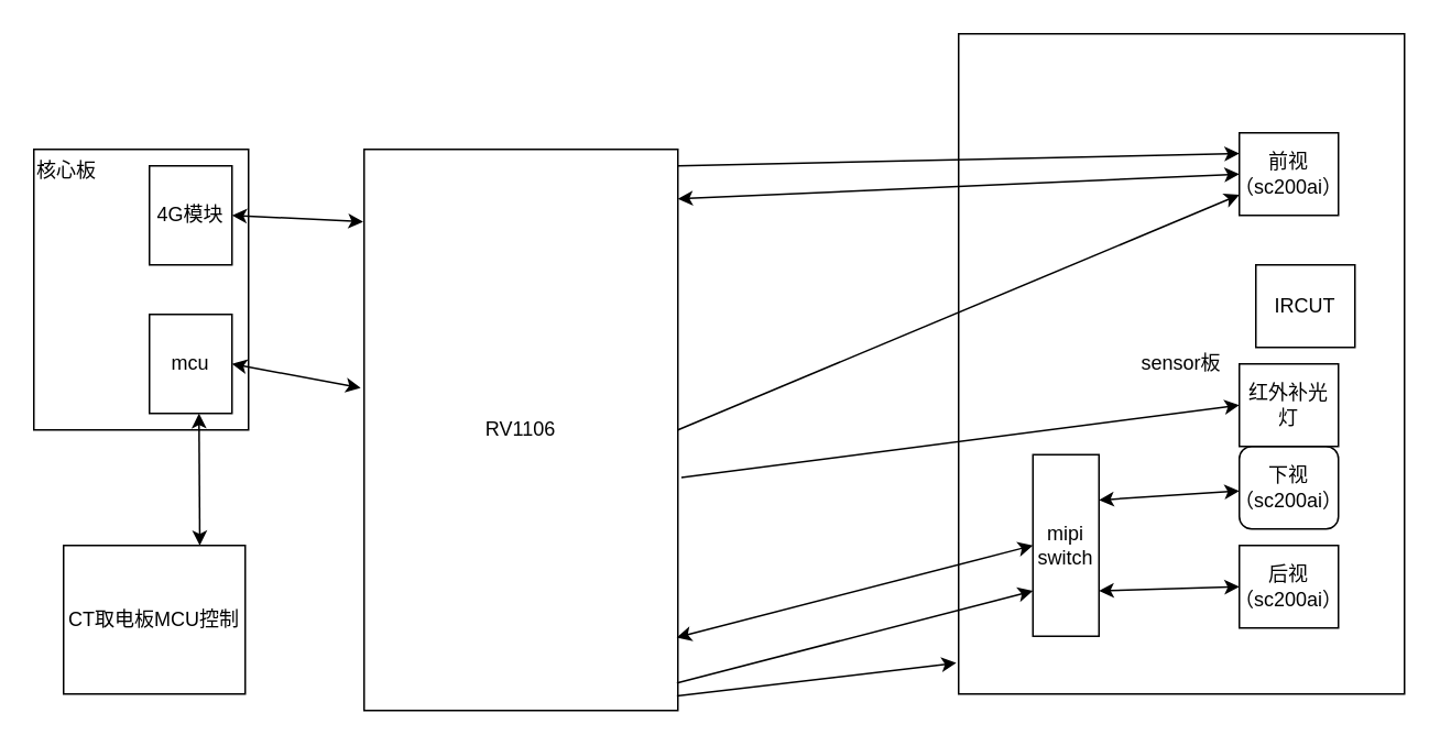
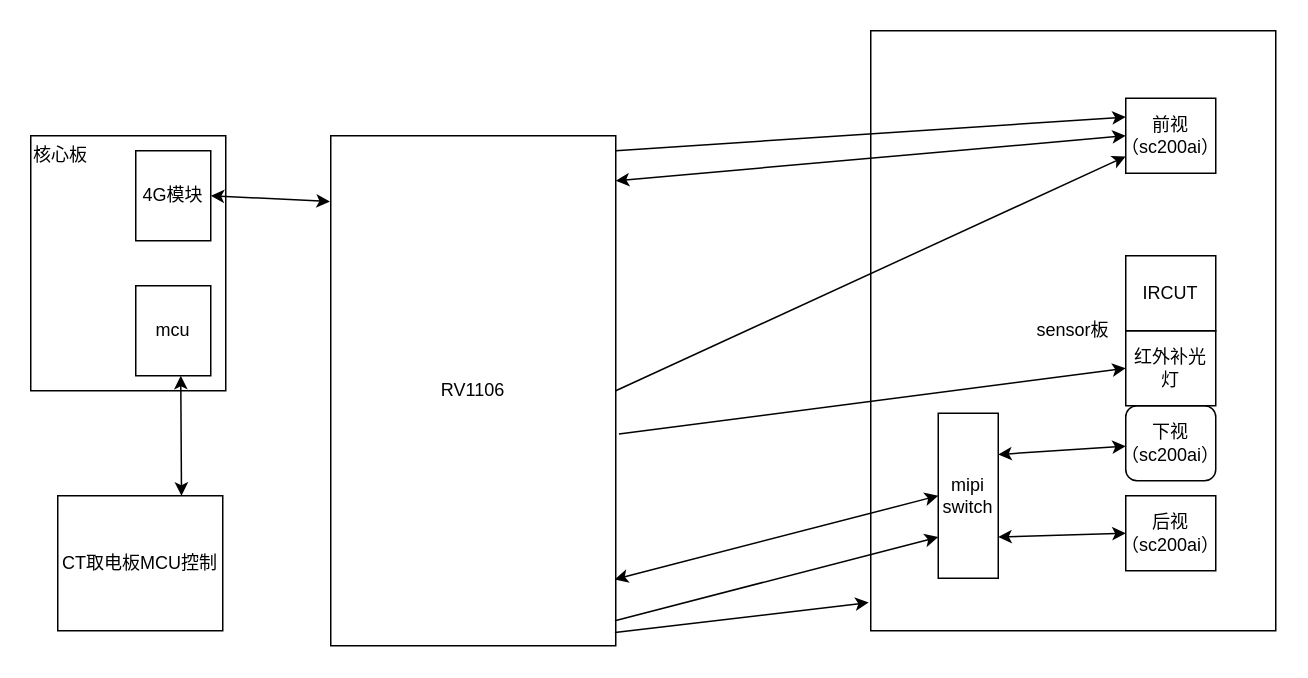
  <mxCell id="0" />
  <mxCell id="1" parent="0" />
  <mxCell id="2" value="sensor板" style="rounded=0;whiteSpace=wrap;html=1;" vertex="1" parent="1"><mxGeometry x="580" y="20" width="270" height="400" as="geometry" /></mxCell>
  <mxCell id="3" value="RV1106" style="rounded=0;whiteSpace=wrap;html=1;" vertex="1" parent="1"><mxGeometry x="220" y="90" width="190" height="340" as="geometry" /></mxCell>
  <mxCell id="4" value="核心板&lt;div&gt;&lt;br&gt;&lt;/div&gt;&lt;div&gt;&lt;br&gt;&lt;/div&gt;&lt;div&gt;&lt;br&gt;&lt;/div&gt;&lt;div&gt;&lt;br&gt;&lt;/div&gt;&lt;div&gt;&lt;br&gt;&lt;/div&gt;&lt;div&gt;&lt;br&gt;&lt;/div&gt;&lt;div&gt;&lt;br&gt;&lt;/div&gt;&lt;div&gt;&lt;br&gt;&lt;/div&gt;&lt;div&gt;&lt;br&gt;&lt;/div&gt;&lt;div&gt;&lt;br&gt;&lt;/div&gt;" style="rounded=0;whiteSpace=wrap;html=1;align=left;" vertex="1" parent="1"><mxGeometry x="20" y="90" width="130" height="170" as="geometry" /></mxCell>
  <mxCell id="5" value="mcu" style="rounded=0;whiteSpace=wrap;html=1;" vertex="1" parent="1"><mxGeometry x="90" y="190" width="50" height="60" as="geometry" /></mxCell>
  <mxCell id="6" value="4G模块" style="rounded=0;whiteSpace=wrap;html=1;" vertex="1" parent="1"><mxGeometry x="90" y="100" width="50" height="60" as="geometry" /></mxCell>
  <mxCell id="7" value="CT取电板MCU控制" style="rounded=0;whiteSpace=wrap;html=1;" vertex="1" parent="1"><mxGeometry x="38" y="330" width="110" height="90" as="geometry" /></mxCell>
  <mxCell id="8" value="" style="endArrow=classic;startArrow=classic;html=1;rounded=0;exitX=0.75;exitY=0;exitDx=0;exitDy=0;" edge="1" parent="1" source="7"><mxGeometry width="50" height="50" relative="1" as="geometry"><mxPoint x="70" y="300" as="sourcePoint" /><mxPoint x="120" y="250" as="targetPoint" /></mxGeometry></mxCell>
- <mxCell id="9" value="前视（sc200ai）" style="rounded=0;whiteSpace=wrap;html=1;" vertex="1" parent="1"><mxGeometry x="750" y="80" width="60" height="50" as="geometry" /></mxCell>
+ <mxCell id="9" value="前视（sc200ai）" style="rounded=0;whiteSpace=wrap;html=1;" vertex="1" parent="1"><mxGeometry x="750" y="65" width="60" height="50" as="geometry" /></mxCell>
  <mxCell id="10" value="下视（sc200ai）" style="whiteSpace=wrap;html=1;rounded=1;" vertex="1" parent="1"><mxGeometry x="750" y="270" width="60" height="50" as="geometry" /></mxCell>
  <mxCell id="11" value="后视（sc200ai）" style="rounded=0;whiteSpace=wrap;html=1;" vertex="1" parent="1"><mxGeometry x="750" y="330" width="60" height="50" as="geometry" /></mxCell>
  <mxCell id="12" value="mipi switch" style="rounded=0;whiteSpace=wrap;html=1;" vertex="1" parent="1"><mxGeometry x="625" y="275" width="40" height="110" as="geometry" /></mxCell>
  <mxCell id="13" value="" style="endArrow=classic;startArrow=classic;html=1;rounded=0;entryX=0;entryY=0.5;entryDx=0;entryDy=0;" edge="1" parent="1" target="9"><mxGeometry width="50" height="50" relative="1" as="geometry"><mxPoint x="410" y="120" as="sourcePoint" /><mxPoint x="460" y="70" as="targetPoint" /></mxGeometry></mxCell>
  <mxCell id="14" value="" style="endArrow=classic;startArrow=classic;html=1;rounded=0;exitX=1;exitY=0.25;exitDx=0;exitDy=0;" edge="1" parent="1" source="12" target="10"><mxGeometry width="50" height="50" relative="1" as="geometry"><mxPoint x="650" y="340" as="sourcePoint" /><mxPoint x="700" y="290" as="targetPoint" /></mxGeometry></mxCell>
  <mxCell id="15" value="" style="endArrow=classic;startArrow=classic;html=1;rounded=0;exitX=1;exitY=0.75;exitDx=0;exitDy=0;entryX=0;entryY=0.5;entryDx=0;entryDy=0;" edge="1" parent="1" source="12" target="11"><mxGeometry width="50" height="50" relative="1" as="geometry"><mxPoint x="690" y="308" as="sourcePoint" /><mxPoint x="710" y="300" as="targetPoint" /></mxGeometry></mxCell>
  <mxCell id="16" value="红外补光灯" style="rounded=0;whiteSpace=wrap;html=1;" vertex="1" parent="1"><mxGeometry x="750" y="220" width="60" height="50" as="geometry" /></mxCell>
- <mxCell id="17" value="IRCUT" style="rounded=0;whiteSpace=wrap;html=1;" vertex="1" parent="1"><mxGeometry x="760" y="160" width="60" height="50" as="geometry" /></mxCell>
+ <mxCell id="17" value="IRCUT" style="rounded=0;whiteSpace=wrap;html=1;" vertex="1" parent="1"><mxGeometry x="750" y="170" width="60" height="50" as="geometry" /></mxCell>
  <mxCell id="18" value="" style="endArrow=classic;html=1;rounded=0;exitX=1.011;exitY=0.585;exitDx=0;exitDy=0;entryX=0;entryY=0.5;entryDx=0;entryDy=0;exitPerimeter=0;" edge="1" parent="1" source="3" target="16"><mxGeometry width="50" height="50" relative="1" as="geometry"><mxPoint x="580" y="290" as="sourcePoint" /><mxPoint x="630" y="240" as="targetPoint" /></mxGeometry></mxCell>
  <mxCell id="19" value="" style="endArrow=classic;html=1;rounded=0;exitX=1;exitY=0.5;exitDx=0;exitDy=0;" edge="1" parent="1" source="3" target="9"><mxGeometry width="50" height="50" relative="1" as="geometry"><mxPoint x="510" y="280" as="sourcePoint" /><mxPoint x="560" y="230" as="targetPoint" /></mxGeometry></mxCell>
  <mxCell id="20" value="" style="endArrow=classic;startArrow=classic;html=1;rounded=0;exitX=0.996;exitY=0.87;exitDx=0;exitDy=0;exitPerimeter=0;entryX=0;entryY=0.5;entryDx=0;entryDy=0;" edge="1" parent="1" source="3" target="12"><mxGeometry width="50" height="50" relative="1" as="geometry"><mxPoint x="520" y="330" as="sourcePoint" /><mxPoint x="570" y="280" as="targetPoint" /></mxGeometry></mxCell>
  <mxCell id="21" value="" style="endArrow=classic;html=1;rounded=0;entryX=0;entryY=0.75;entryDx=0;entryDy=0;exitX=0.997;exitY=0.951;exitDx=0;exitDy=0;exitPerimeter=0;" edge="1" parent="1" source="3" target="12"><mxGeometry width="50" height="50" relative="1" as="geometry"><mxPoint x="170" y="370" as="sourcePoint" /><mxPoint x="220" y="320" as="targetPoint" /></mxGeometry></mxCell>
  <mxCell id="22" value="" style="endArrow=classic;html=1;rounded=0;entryX=0;entryY=0.25;entryDx=0;entryDy=0;" edge="1" parent="1" target="9"><mxGeometry width="50" height="50" relative="1" as="geometry"><mxPoint x="410" y="100" as="sourcePoint" /><mxPoint x="460" y="50" as="targetPoint" /></mxGeometry></mxCell>
  <mxCell id="23" value="" style="endArrow=classic;html=1;rounded=0;entryX=-0.005;entryY=0.953;entryDx=0;entryDy=0;entryPerimeter=0;exitX=0.997;exitY=0.974;exitDx=0;exitDy=0;exitPerimeter=0;" edge="1" parent="1" source="3" target="2"><mxGeometry width="50" height="50" relative="1" as="geometry"><mxPoint x="350" y="350" as="sourcePoint" /><mxPoint x="400" y="300" as="targetPoint" /></mxGeometry></mxCell>
  <mxCell id="24" value="" style="endArrow=classic;startArrow=classic;html=1;rounded=0;entryX=-0.003;entryY=0.129;entryDx=0;entryDy=0;entryPerimeter=0;" edge="1" parent="1" target="3"><mxGeometry width="50" height="50" relative="1" as="geometry"><mxPoint x="140" y="130" as="sourcePoint" /><mxPoint x="190" y="80" as="targetPoint" /></mxGeometry></mxCell>
- <mxCell id="25" value="" style="endArrow=classic;startArrow=classic;html=1;rounded=0;exitX=1;exitY=0.5;exitDx=0;exitDy=0;entryX=-0.011;entryY=0.425;entryDx=0;entryDy=0;entryPerimeter=0;" edge="1" parent="1" source="5" target="3"><mxGeometry width="50" height="50" relative="1" as="geometry"><mxPoint x="220" y="330" as="sourcePoint" /><mxPoint x="270" y="280" as="targetPoint" /></mxGeometry></mxCell>
